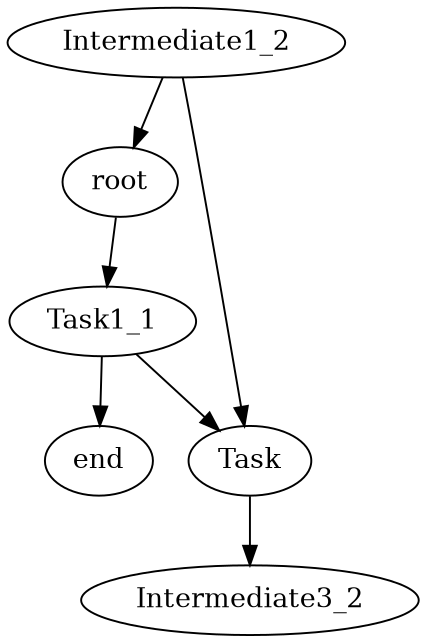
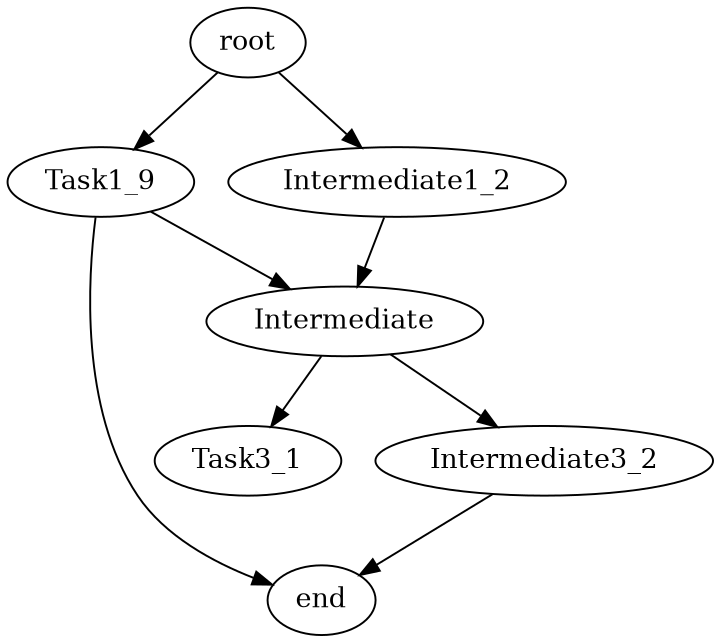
  digraph {
    root
-   Task1_1
+   Task1_1 [label=Task1_9]
    n3 [label=Intermediate1_2]
    end
-   Intermediate [label=Task]
+   Intermediate
+   Task3_1
    n7 [label=Intermediate3_2]
    root -> Task1_1
-   n3 -> root
+   root -> n3
    Task1_1 -> end
    Task1_1 -> Intermediate
    n3 -> Intermediate
+   Intermediate -> Task3_1
    Intermediate -> n7
+   n7 -> end
  }
